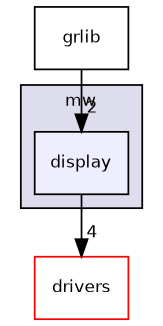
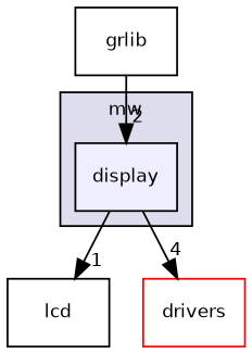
  digraph {
    compound=true
    node [fontname=Helvetica fontsize=10 shape=box]
    edge [labeldistance=1.5 labelfontname=Helvetica labelfontsize=10]
    n1 [fillcolor="#eeeeff" label=display pencolor=black style=filled]
+   n2 [label=lcd]
    n3 [color=red fillcolor=white label=drivers style=filled]
    n4 [label=grlib]
    subgraph cluster_1 {
      bgcolor="#ddddee"
      fontname=Helvetica
      fontsize=10
      label=mw
      pencolor=black
      n1
    }
+   n1 -> n2 [headlabel=1]
    n1 -> n3 [headlabel=4]
    n4 -> n1 [headlabel=2]
  }
